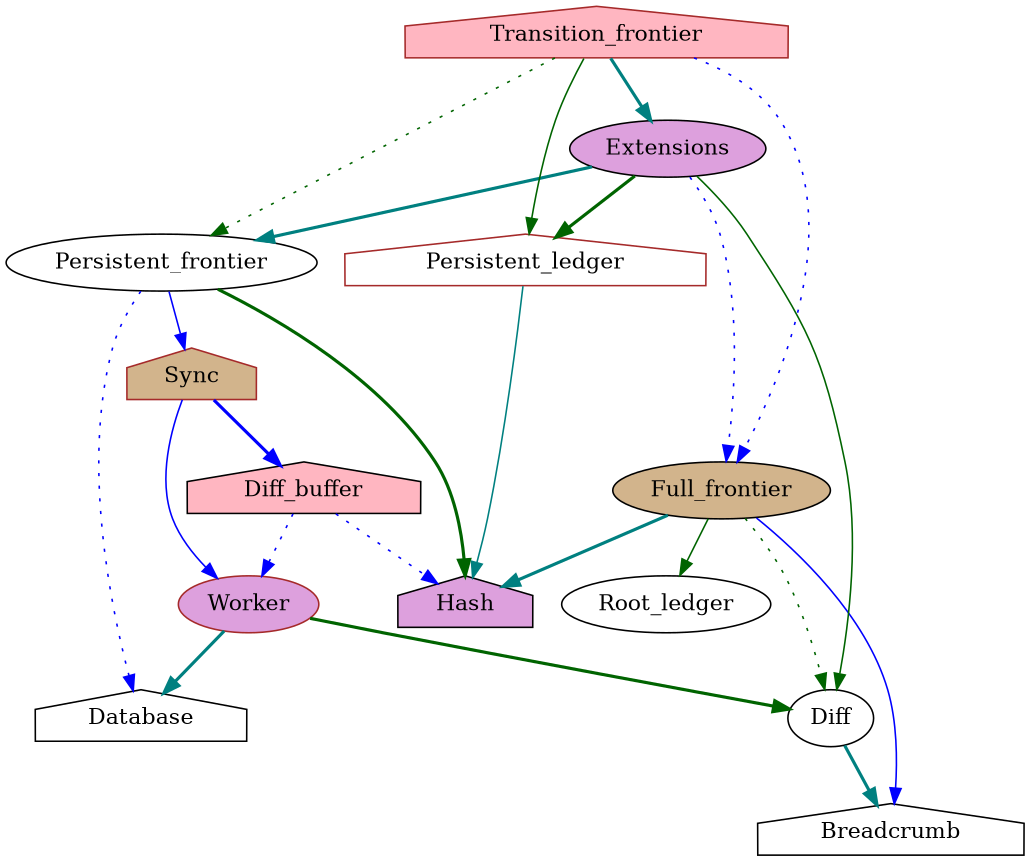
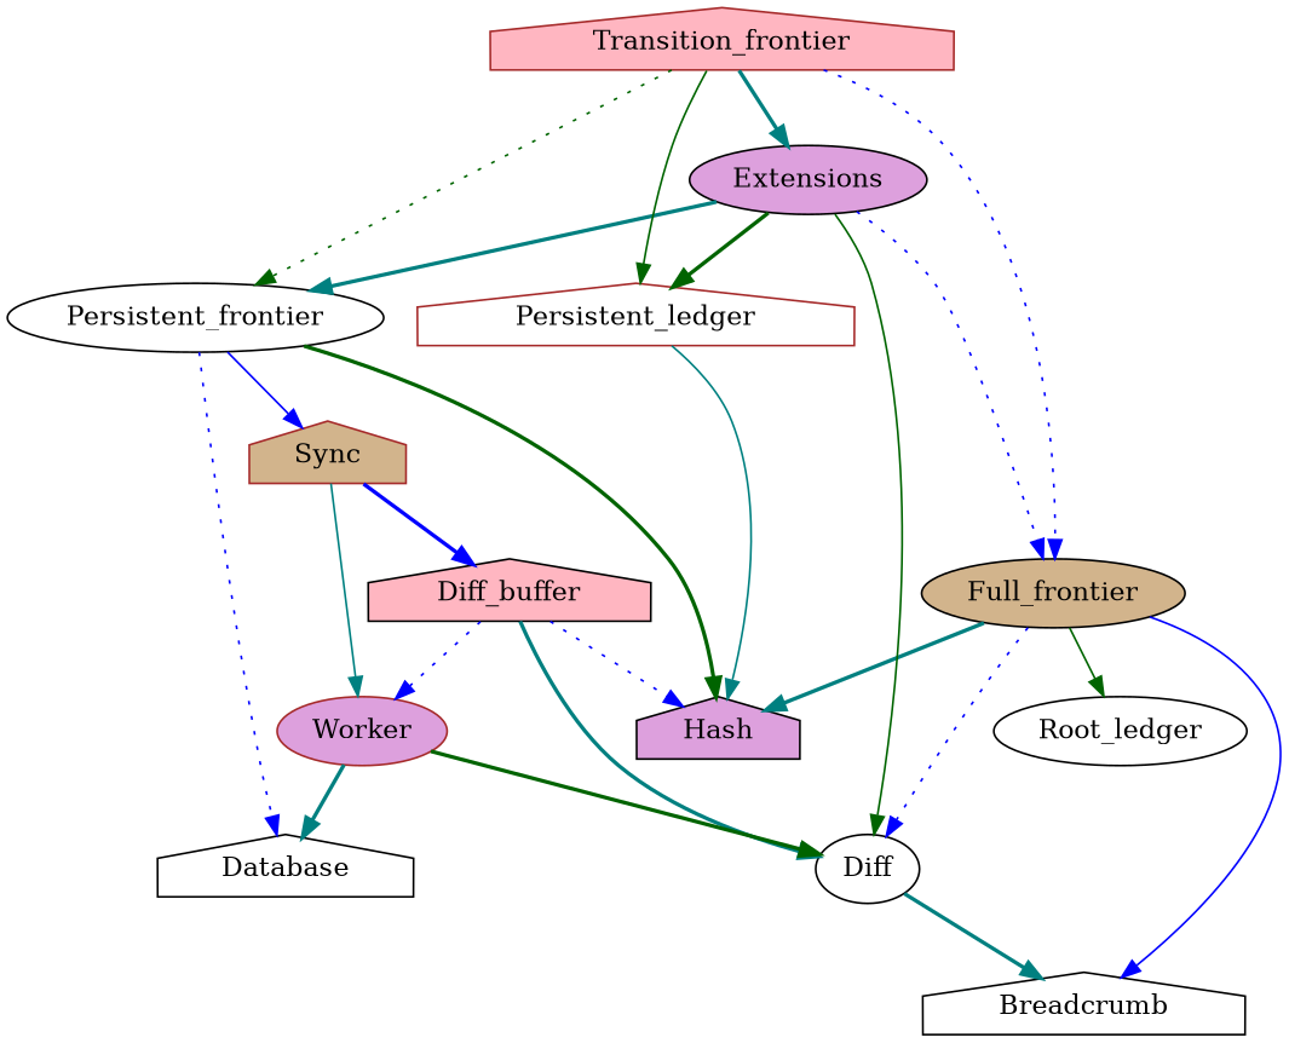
  digraph {
    node [color=black fillcolor=white shape=house style=filled]
    edge [color=blue style=bold]
    Full_frontier [fillcolor=tan shape=ellipse]
    Breadcrumb
    Diff [shape=ellipse]
    Hash [fillcolor=plum]
    Root_ledger [shape=ellipse]
    Persistent_frontier [shape=ellipse]
    Database
    Sync [color=brown fillcolor=tan]
    Diff_buffer [fillcolor=lightpink]
    Worker [color=brown fillcolor=plum shape=ellipse]
    Extensions [fillcolor=plum shape=ellipse]
    n12 [color=brown label=Persistent_ledger]
    Transition_frontier [color=brown fillcolor=lightpink]
    Full_frontier -> Breadcrumb [style=solid]
-   Full_frontier -> Diff [color=darkgreen style=dotted]
+   Full_frontier -> Diff [style=dotted]
    Full_frontier -> Hash [color=teal]
    Full_frontier -> Root_ledger [color=darkgreen style=solid]
    Diff -> Breadcrumb [color=teal]
    Persistent_frontier -> Hash [color=darkgreen]
    Persistent_frontier -> Database [style=dotted]
    Persistent_frontier -> Sync [style=solid]
    Sync -> Diff_buffer
-   Sync -> Worker [style=solid]
+   Sync -> Worker [color=teal style=solid]
+   Diff_buffer -> Diff [color=teal]
    Diff_buffer -> Hash [style=dotted]
    Diff_buffer -> Worker [style=dotted]
    Worker -> Diff [color=darkgreen]
    Worker -> Database [color=teal]
    Extensions -> Full_frontier [style=dotted]
    Extensions -> Diff [color=darkgreen style=solid]
    Extensions -> Persistent_frontier [color=teal]
    Extensions -> n12 [color=darkgreen]
    n12 -> Hash [color=teal style=solid]
    Transition_frontier -> Full_frontier [style=dotted]
    Transition_frontier -> Persistent_frontier [color=darkgreen style=dotted]
    Transition_frontier -> Extensions [color=teal]
    Transition_frontier -> n12 [color=darkgreen style=solid]
  }
